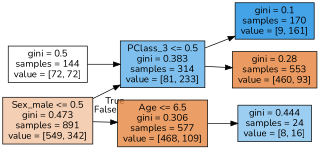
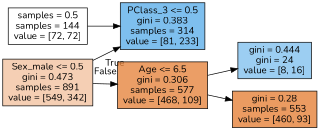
  digraph {
    fontname=Nunito
    rankdir=LR
    node [color=black fontname=Nunito shape=box style=filled]
    edge [fontname=Nunito]
    n1 [fillcolor="#e5813960" label="Sex_male <= 0.5\ngini = 0.473\nsamples = 891\nvalue = [549, 342]"]
    n2 [fillcolor="#399de5a6" label="PClass_3 <= 0.5\ngini = 0.383\nsamples = 314\nvalue = [81, 233]"]
    n3 [fillcolor="#e58139c4" label="Age <= 6.5\ngini = 0.306\nsamples = 577\nvalue = [468, 109]"]
-   n4 [fillcolor="#399de5f1" label="gini = 0.1\nsamples = 170\nvalue = [9, 161]"]
-   n5 [fillcolor="#399de57f" label="gini = 0.444\nsamples = 24\nvalue = [8, 16]"]
+   n5 [fillcolor="#399de57f" label="gini = 0.444\ngini = 24\nvalue = [8, 16]"]
    n6 [fillcolor="#e58139cb" label="gini = 0.28\nsamples = 553\nvalue = [460, 93]"]
-   n7 [fillcolor="#e5813900" label="gini = 0.5\nsamples = 144\nvalue = [72, 72]"]
+   n7 [fillcolor="#e5813900" label="samples = 0.5\nsamples = 144\nvalue = [72, 72]"]
    n1 -> n2 [headlabel=True labelangle=45 labeldistance=2.5]
    n1 -> n3 [headlabel=False labelangle=-45 labeldistance=2.5]
-   n2 -> n4
    n3 -> n5
-   n2 -> n6
+   n3 -> n6
    n7 -> n2
  }
